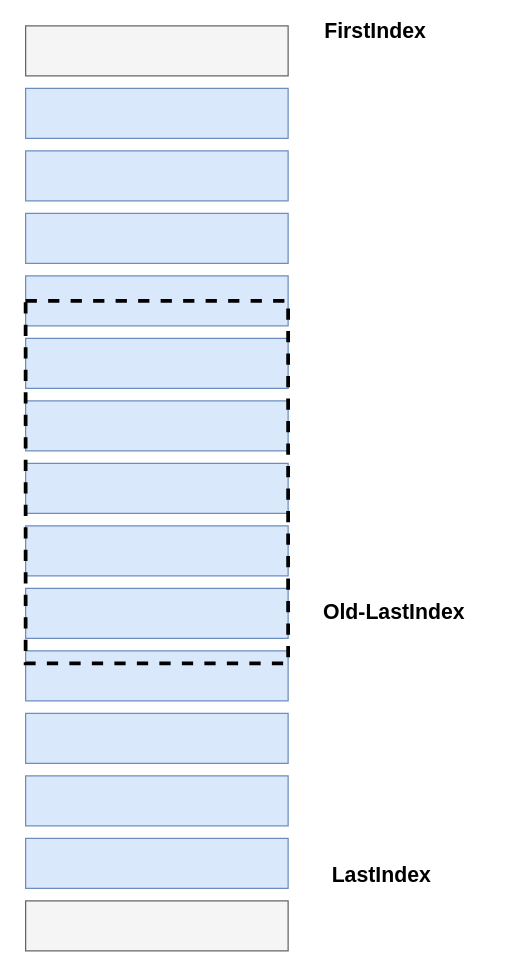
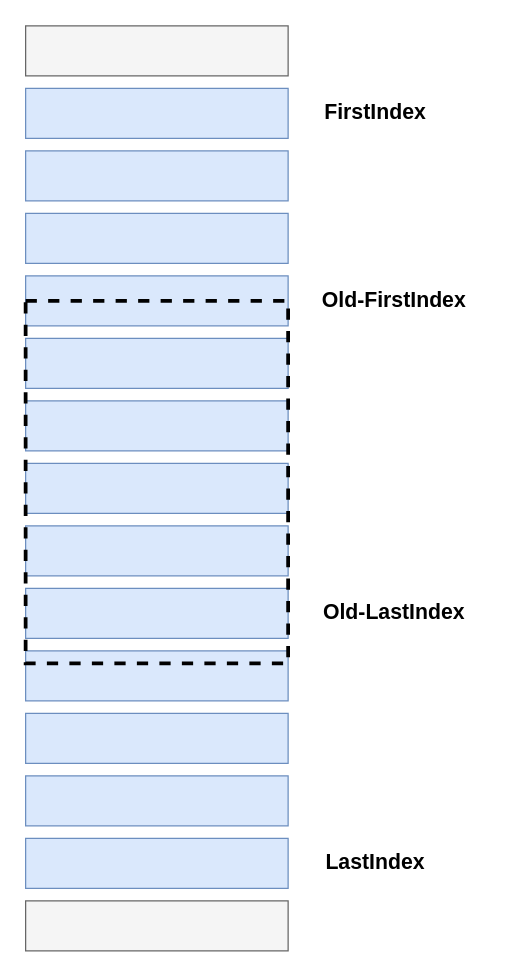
  <mxCell id="0" />
  <mxCell id="1" parent="0" />
  <mxCell id="2" value="" style="rounded=0;whiteSpace=wrap;html=1;strokeWidth=1;fillColor=#dae8fc;strokeColor=#6c8ebf;" vertex="1" parent="1"><mxGeometry x="20" y="370" width="210" height="40" as="geometry" /></mxCell>
  <mxCell id="3" value="" style="rounded=0;whiteSpace=wrap;html=1;strokeWidth=1;fillColor=#dae8fc;strokeColor=#6c8ebf;" vertex="1" parent="1"><mxGeometry x="20" y="220" width="210" height="40" as="geometry" /></mxCell>
  <mxCell id="4" value="" style="rounded=0;whiteSpace=wrap;html=1;strokeWidth=1;fillColor=#dae8fc;strokeColor=#6c8ebf;" vertex="1" parent="1"><mxGeometry x="20" y="170" width="210" height="40" as="geometry" /></mxCell>
  <mxCell id="5" value="" style="rounded=0;whiteSpace=wrap;html=1;strokeWidth=1;fillColor=#dae8fc;strokeColor=#6c8ebf;" vertex="1" parent="1"><mxGeometry x="20" y="120" width="210" height="40" as="geometry" /></mxCell>
  <mxCell id="6" value="" style="rounded=0;whiteSpace=wrap;html=1;strokeWidth=1;fillColor=#dae8fc;strokeColor=#6c8ebf;" vertex="1" parent="1"><mxGeometry x="20" y="70" width="210" height="40" as="geometry" /></mxCell>
  <mxCell id="7" value="" style="rounded=0;whiteSpace=wrap;html=1;strokeWidth=1;fillColor=#dae8fc;strokeColor=#6c8ebf;" vertex="1" parent="1"><mxGeometry x="20" y="270" width="210" height="40" as="geometry" /></mxCell>
  <mxCell id="8" value="" style="rounded=0;whiteSpace=wrap;html=1;strokeWidth=1;fillColor=#dae8fc;strokeColor=#6c8ebf;" vertex="1" parent="1"><mxGeometry x="20" y="320" width="210" height="40" as="geometry" /></mxCell>
  <mxCell id="9" value="" style="rounded=0;whiteSpace=wrap;html=1;strokeWidth=1;fillColor=#dae8fc;strokeColor=#6c8ebf;" vertex="1" parent="1"><mxGeometry x="20" y="420" width="210" height="40" as="geometry" /></mxCell>
  <mxCell id="10" value="" style="rounded=0;whiteSpace=wrap;html=1;strokeWidth=1;fillColor=#dae8fc;strokeColor=#6c8ebf;" vertex="1" parent="1"><mxGeometry x="20" y="470" width="210" height="40" as="geometry" /></mxCell>
  <mxCell id="11" value="" style="rounded=0;whiteSpace=wrap;html=1;strokeWidth=1;fillColor=#dae8fc;strokeColor=#6c8ebf;" vertex="1" parent="1"><mxGeometry x="20" y="520" width="210" height="40" as="geometry" /></mxCell>
  <mxCell id="12" value="" style="rounded=0;whiteSpace=wrap;html=1;strokeWidth=1;fillColor=#dae8fc;strokeColor=#6c8ebf;" vertex="1" parent="1"><mxGeometry x="20" y="570" width="210" height="40" as="geometry" /></mxCell>
  <mxCell id="13" value="" style="rounded=0;whiteSpace=wrap;html=1;strokeWidth=1;fillColor=#dae8fc;strokeColor=#6c8ebf;" vertex="1" parent="1"><mxGeometry x="20" y="620" width="210" height="40" as="geometry" /></mxCell>
  <mxCell id="14" value="" style="rounded=0;whiteSpace=wrap;html=1;strokeWidth=1;fillColor=#dae8fc;strokeColor=#6c8ebf;" vertex="1" parent="1"><mxGeometry x="20" y="670" width="210" height="40" as="geometry" /></mxCell>
  <mxCell id="15" value="" style="rounded=0;whiteSpace=wrap;html=1;strokeWidth=1;fillColor=#f5f5f5;strokeColor=#666666;fontColor=#333333;" vertex="1" parent="1"><mxGeometry x="20" y="720" width="210" height="40" as="geometry" /></mxCell>
  <mxCell id="16" value="" style="rounded=0;whiteSpace=wrap;html=1;strokeWidth=1;fillColor=#f5f5f5;strokeColor=#666666;fontColor=#333333;" vertex="1" parent="1"><mxGeometry x="20" y="20" width="210" height="40" as="geometry" /></mxCell>
- <mxCell id="17" value="&lt;font style=&quot;font-size: 17px&quot;&gt;&lt;b&gt;FirstIndex&lt;/b&gt;&lt;/font&gt;" style="text;html=1;strokeColor=none;fillColor=none;align=center;verticalAlign=middle;whiteSpace=wrap;rounded=0;" vertex="1" parent="1"><mxGeometry x="250" y="15" width="100" height="20" as="geometry" /></mxCell>
- <mxCell id="18" value="&lt;span style=&quot;font-size: 17px&quot;&gt;&lt;b&gt;LastIndex&lt;/b&gt;&lt;/span&gt;" style="text;html=1;strokeColor=none;fillColor=none;align=center;verticalAlign=middle;whiteSpace=wrap;rounded=0;" vertex="1" parent="1"><mxGeometry x="255" y="690" width="100" height="20" as="geometry" /></mxCell>
+ <mxCell id="17" value="&lt;font style=&quot;font-size: 17px&quot;&gt;&lt;b&gt;FirstIndex&lt;/b&gt;&lt;/font&gt;" style="text;html=1;strokeColor=none;fillColor=none;align=center;verticalAlign=middle;whiteSpace=wrap;rounded=0;" vertex="1" parent="1"><mxGeometry x="250" y="80" width="100" height="20" as="geometry" /></mxCell>
+ <mxCell id="18" value="&lt;span style=&quot;font-size: 17px&quot;&gt;&lt;b&gt;LastIndex&lt;/b&gt;&lt;/span&gt;" style="text;html=1;strokeColor=none;fillColor=none;align=center;verticalAlign=middle;whiteSpace=wrap;rounded=0;" vertex="1" parent="1"><mxGeometry x="250" y="680" width="100" height="20" as="geometry" /></mxCell>
+ <mxCell id="19" value="&lt;font style=&quot;font-size: 17px&quot;&gt;&lt;b&gt;Old-FirstIndex&lt;/b&gt;&lt;/font&gt;" style="text;html=1;strokeColor=none;fillColor=none;align=center;verticalAlign=middle;whiteSpace=wrap;rounded=0;" vertex="1" parent="1"><mxGeometry x="240" y="230" width="150" height="20" as="geometry" /></mxCell>
  <mxCell id="20" value="&lt;font style=&quot;font-size: 17px&quot;&gt;&lt;b&gt;Old-LastIndex&lt;/b&gt;&lt;/font&gt;" style="text;html=1;strokeColor=none;fillColor=none;align=center;verticalAlign=middle;whiteSpace=wrap;rounded=0;" vertex="1" parent="1"><mxGeometry x="240" y="480" width="150" height="20" as="geometry" /></mxCell>
  <mxCell id="21" value="" style="rounded=0;whiteSpace=wrap;html=1;strokeWidth=3;dashed=1;fillColor=none;" vertex="1" parent="1"><mxGeometry x="20" y="240" width="210" height="290" as="geometry" /></mxCell>
